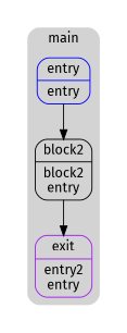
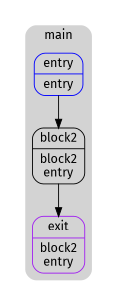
  digraph {
    compound=true
    fontname="Fira Sans"
    node [shape=Mrecord fontname="Fira Sans"]
    edge [fontname="Fira Sans"]
    n1 [color=blue label="{entry|entry}"]
    n2 [color=black label="{block2|block2\nentry}"]
-   n3 [color=purple label="{exit|entry2\nentry}"]
+   n3 [color=purple label="{exit|block2\nentry}"]
    subgraph cluster_1 {
      peripheries=0
      subgraph cluster_2 {
        peripheries=0
        subgraph cluster_3 {
          bgcolor=lightgray
          color=darkgray
          label=main
          peripheries=0
          style=rounded
          n1
          n2
          n3
        }
      }
    }
    n1 -> n2
    n2 -> n3 [color=black]
  }
